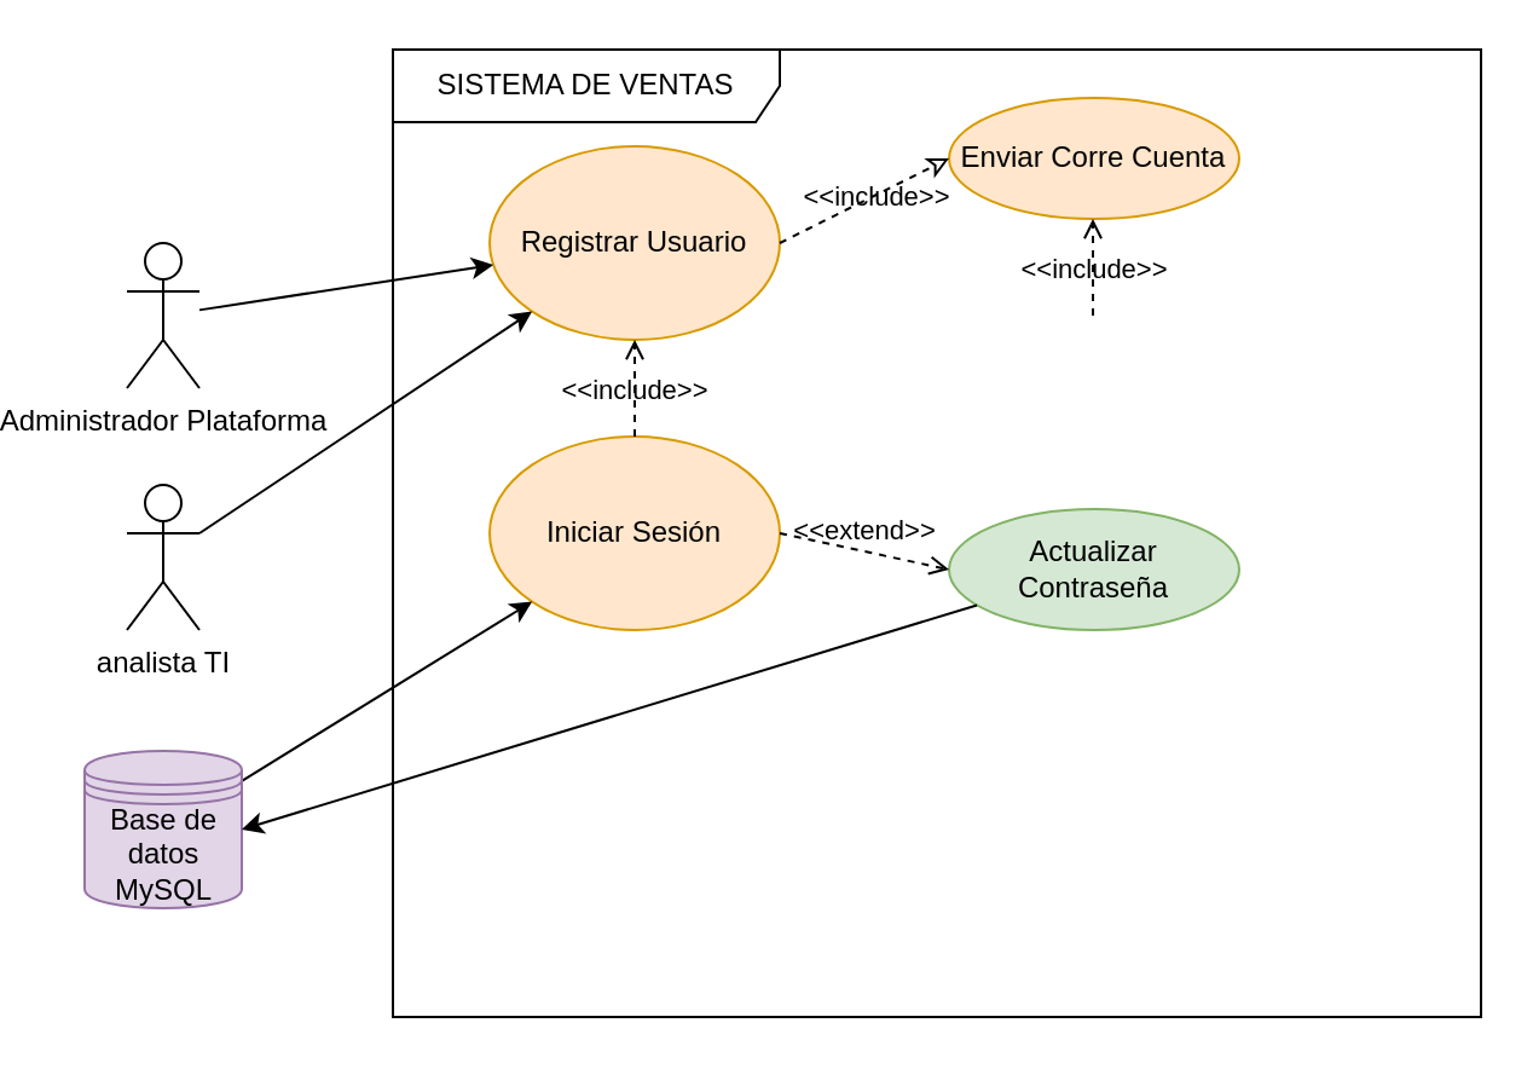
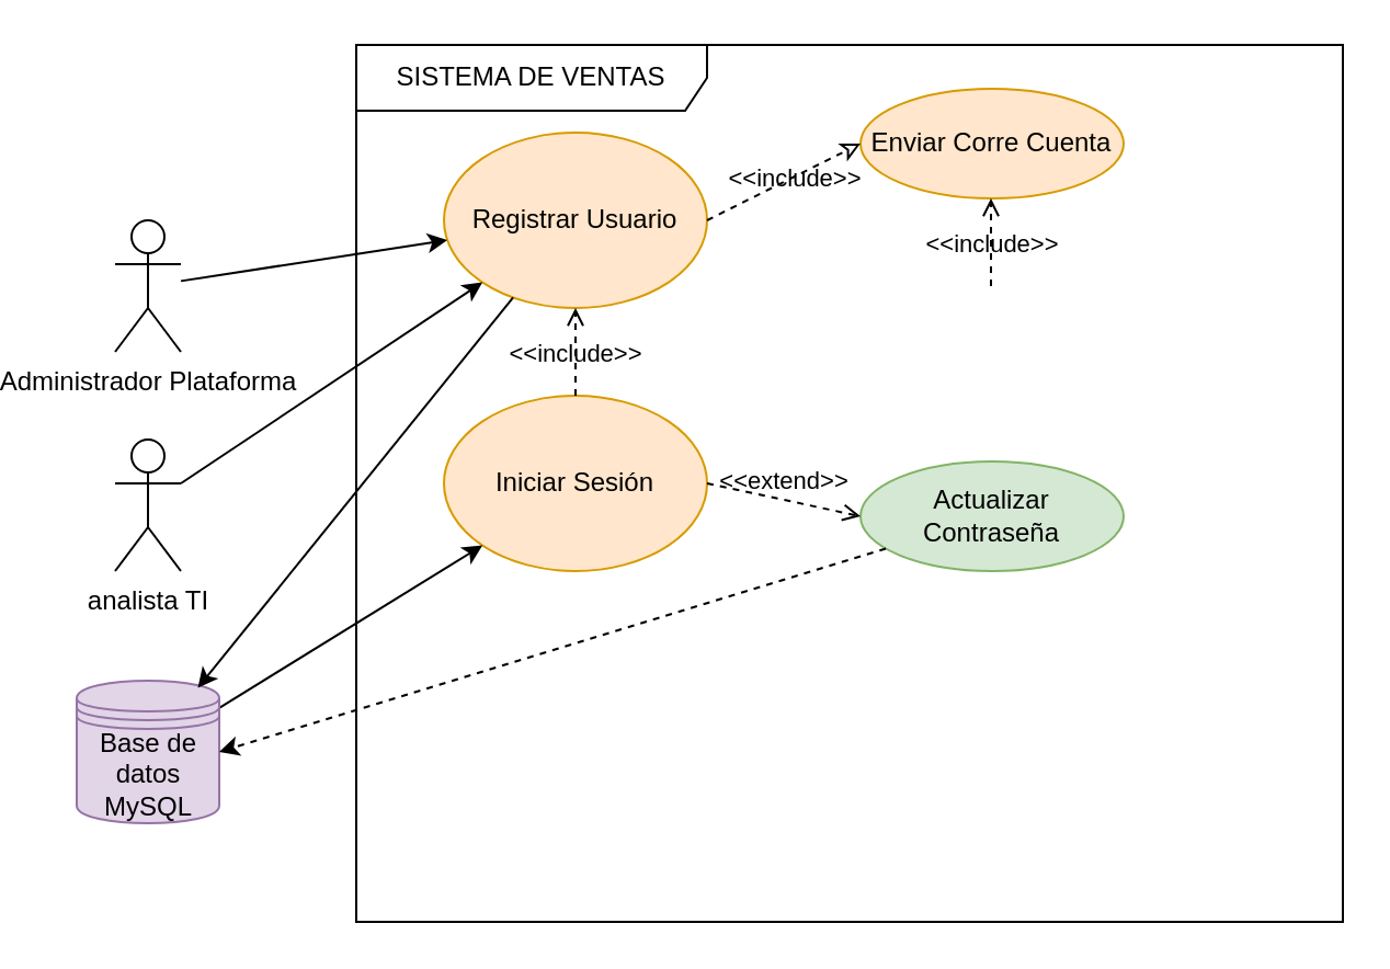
  <mxCell id="0" />
  <mxCell id="1" parent="0" />
  <mxCell id="2" value="SISTEMA DE VENTAS" style="shape=umlFrame;whiteSpace=wrap;html=1;pointerEvents=0;recursiveResize=0;container=1;collapsible=0;width=160;" vertex="1" parent="1"><mxGeometry x="148" y="20" width="450" height="400" as="geometry" /></mxCell>
  <mxCell id="3" value="Registrar Usuario" style="ellipse;html=1;whiteSpace=wrap;fillColor=#ffe6cc;strokeColor=#d79b00;" vertex="1" parent="2"><mxGeometry x="40" y="40" width="120" height="80" as="geometry" /></mxCell>
  <mxCell id="4" value="Iniciar Sesión" style="ellipse;html=1;whiteSpace=wrap;fillColor=#ffe6cc;strokeColor=#d79b00;" vertex="1" parent="2"><mxGeometry x="40" y="160" width="120" height="80" as="geometry" /></mxCell>
  <mxCell id="5" value="&amp;lt;&amp;lt;include&amp;gt;&amp;gt;" style="html=1;verticalAlign=bottom;labelBackgroundColor=none;endArrow=open;endFill=0;dashed=1;rounded=0;exitX=0.5;exitY=0;exitDx=0;exitDy=0;entryX=0.5;entryY=1;entryDx=0;entryDy=0;" edge="1" parent="2" source="4" target="3"><mxGeometry x="-0.5" width="160" relative="1" as="geometry"><mxPoint x="80" y="230" as="sourcePoint" /><mxPoint x="240" y="230" as="targetPoint" /><mxPoint as="offset" /></mxGeometry></mxCell>
  <mxCell id="6" value="Enviar Corre Cuenta" style="ellipse;html=1;whiteSpace=wrap;fillColor=#ffe6cc;strokeColor=#d79b00;" vertex="1" parent="2"><mxGeometry x="230" y="20" width="120" height="50" as="geometry" /></mxCell>
  <mxCell id="7" value="&amp;lt;&amp;lt;include&amp;gt;&amp;gt;" style="html=1;verticalAlign=bottom;labelBackgroundColor=none;endArrow=classic;endFill=0;dashed=1;rounded=0;exitX=1;exitY=0.5;exitDx=0;exitDy=0;entryX=0;entryY=0.5;entryDx=0;entryDy=0;" edge="1" parent="2" source="3" target="6"><mxGeometry x="0.029" y="-9" width="160" relative="1" as="geometry"><mxPoint x="190" y="80" as="sourcePoint" /><mxPoint x="190" y="40" as="targetPoint" /><mxPoint as="offset" /></mxGeometry></mxCell>
  <mxCell id="8" value="&amp;lt;&amp;lt;include&amp;gt;&amp;gt;" style="html=1;verticalAlign=bottom;labelBackgroundColor=none;endArrow=open;endFill=0;dashed=1;rounded=0;exitX=0.5;exitY=0;exitDx=0;exitDy=0;entryX=0.5;entryY=1;entryDx=0;entryDy=0;" edge="1" parent="2"><mxGeometry x="-0.5" width="160" relative="1" as="geometry"><mxPoint x="289.5" y="110" as="sourcePoint" /><mxPoint x="289.5" y="70" as="targetPoint" /><mxPoint as="offset" /></mxGeometry></mxCell>
  <mxCell id="9" value="Actualizar Contraseña" style="ellipse;html=1;whiteSpace=wrap;fillColor=#d5e8d4;strokeColor=#82b366;" vertex="1" parent="2"><mxGeometry x="230" y="190" width="120" height="50" as="geometry" /></mxCell>
  <mxCell id="10" value="&amp;lt;&amp;lt;extend&amp;gt;&amp;gt;" style="html=1;verticalAlign=bottom;labelBackgroundColor=none;endArrow=open;endFill=0;dashed=1;rounded=0;exitX=1;exitY=0.5;exitDx=0;exitDy=0;entryX=0;entryY=0.5;entryDx=0;entryDy=0;" edge="1" parent="2" source="4" target="9"><mxGeometry width="160" relative="1" as="geometry"><mxPoint x="80" y="230" as="sourcePoint" /><mxPoint x="240" y="230" as="targetPoint" /></mxGeometry></mxCell>
  <mxCell id="11" style="rounded=0;orthogonalLoop=1;jettySize=auto;html=1;" edge="1" parent="1" source="12" target="3"><mxGeometry relative="1" as="geometry" /></mxCell>
  <mxCell id="12" value="Administrador Plataforma" style="shape=umlActor;verticalLabelPosition=bottom;verticalAlign=top;html=1;" vertex="1" parent="1"><mxGeometry x="38" y="100" width="30" height="60" as="geometry" /></mxCell>
  <mxCell id="13" style="rounded=0;orthogonalLoop=1;jettySize=auto;html=1;entryX=0;entryY=1;entryDx=0;entryDy=0;" edge="1" parent="1" source="14" target="3"><mxGeometry relative="1" as="geometry" /></mxCell>
  <mxCell id="14" value="analista TI&lt;div&gt;&lt;br&gt;&lt;/div&gt;" style="shape=umlActor;verticalLabelPosition=bottom;verticalAlign=top;html=1;" vertex="1" parent="1"><mxGeometry x="38" y="200" width="30" height="60" as="geometry" /></mxCell>
  <mxCell id="15" style="rounded=0;orthogonalLoop=1;jettySize=auto;html=1;entryX=0;entryY=1;entryDx=0;entryDy=0;" edge="1" parent="1" source="16" target="4"><mxGeometry relative="1" as="geometry" /></mxCell>
  <mxCell id="16" value="Base de datos MySQL" style="shape=datastore;whiteSpace=wrap;html=1;fillColor=#e1d5e7;strokeColor=#9673a6;" vertex="1" parent="1"><mxGeometry x="20.5" y="310" width="65" height="65" as="geometry" /></mxCell>
- <mxCell id="18" style="rounded=0;orthogonalLoop=1;jettySize=auto;html=1;entryX=1;entryY=0.5;entryDx=0;entryDy=0;" edge="1" parent="1" source="9" target="16"><mxGeometry relative="1" as="geometry" /></mxCell>
+ <mxCell id="17" style="rounded=0;orthogonalLoop=1;jettySize=auto;html=1;entryX=0.85;entryY=0.05;entryDx=0;entryDy=0;entryPerimeter=0;" edge="1" parent="1" source="3" target="16"><mxGeometry relative="1" as="geometry" /></mxCell>
+ <mxCell id="18" style="rounded=0;orthogonalLoop=1;jettySize=auto;html=1;entryX=1;entryY=0.5;entryDx=0;entryDy=0;dashed=1;" edge="1" parent="1" source="9" target="16"><mxGeometry relative="1" as="geometry" /></mxCell>
